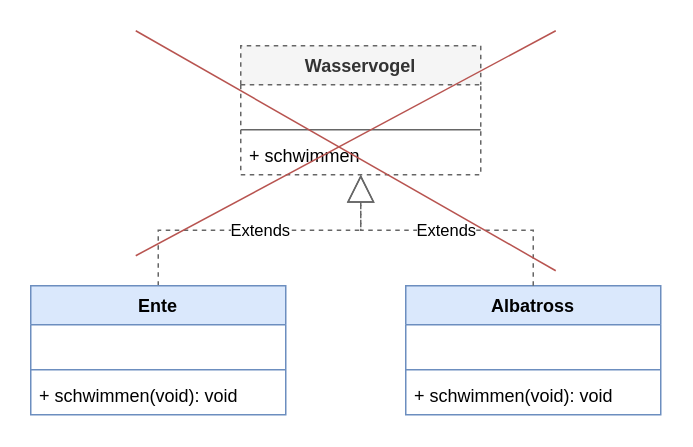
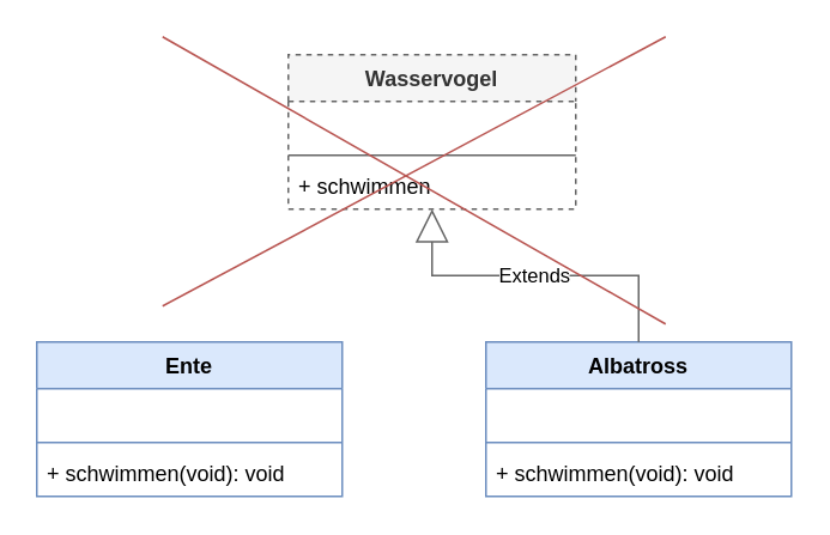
  <mxCell id="0" />
  <mxCell id="1" parent="0" />
- <mxCell id="2" value="Extends" style="endArrow=block;endSize=16;endFill=0;html=1;rounded=0;exitX=0.5;exitY=0;exitDx=0;exitDy=0;edgeStyle=orthogonalEdgeStyle;fillColor=#f5f5f5;strokeColor=#666666;dashed=1;" edge="1" parent="1" source="3" target="11"><mxGeometry x="0.008" width="160" relative="1" as="geometry"><mxPoint x="355" y="156" as="sourcePoint" /><mxPoint x="240" y="170" as="targetPoint" /><mxPoint as="offset" /></mxGeometry></mxCell>
  <mxCell id="3" value="Ente" style="swimlane;fontStyle=1;align=center;verticalAlign=top;childLayout=stackLayout;horizontal=1;startSize=26;horizontalStack=0;resizeParent=1;resizeParentMax=0;resizeLast=0;collapsible=1;marginBottom=0;whiteSpace=wrap;html=1;fillColor=#dae8fc;strokeColor=#6c8ebf;" parent="1" vertex="1"><mxGeometry x="20" y="190" width="170" height="86" as="geometry" /></mxCell>
  <mxCell id="4" value="&amp;nbsp;" style="text;strokeColor=none;fillColor=none;align=left;verticalAlign=top;spacingLeft=4;spacingRight=4;overflow=hidden;rotatable=0;points=[[0,0.5],[1,0.5]];portConstraint=eastwest;whiteSpace=wrap;html=1;" parent="3" vertex="1"><mxGeometry y="26" width="170" height="26" as="geometry" /></mxCell>
  <mxCell id="5" value="" style="line;strokeWidth=1;fillColor=none;align=left;verticalAlign=middle;spacingTop=-1;spacingLeft=3;spacingRight=3;rotatable=0;labelPosition=right;points=[];portConstraint=eastwest;strokeColor=inherit;" parent="3" vertex="1"><mxGeometry y="52" width="170" height="8" as="geometry" /></mxCell>
  <mxCell id="6" value="+ schwimmen(void): void" style="text;strokeColor=none;fillColor=none;align=left;verticalAlign=top;spacingLeft=4;spacingRight=4;overflow=hidden;rotatable=0;points=[[0,0.5],[1,0.5]];portConstraint=eastwest;whiteSpace=wrap;html=1;" parent="3" vertex="1"><mxGeometry y="60" width="170" height="26" as="geometry" /></mxCell>
  <mxCell id="7" value="Albatross" style="swimlane;fontStyle=1;align=center;verticalAlign=top;childLayout=stackLayout;horizontal=1;startSize=26;horizontalStack=0;resizeParent=1;resizeParentMax=0;resizeLast=0;collapsible=1;marginBottom=0;whiteSpace=wrap;html=1;fillColor=#dae8fc;strokeColor=#6c8ebf;" vertex="1" parent="1"><mxGeometry x="270" y="190" width="170" height="86" as="geometry" /></mxCell>
  <mxCell id="8" value="&amp;nbsp;" style="text;strokeColor=none;fillColor=none;align=left;verticalAlign=top;spacingLeft=4;spacingRight=4;overflow=hidden;rotatable=0;points=[[0,0.5],[1,0.5]];portConstraint=eastwest;whiteSpace=wrap;html=1;" vertex="1" parent="7"><mxGeometry y="26" width="170" height="26" as="geometry" /></mxCell>
  <mxCell id="9" value="" style="line;strokeWidth=1;fillColor=none;align=left;verticalAlign=middle;spacingTop=-1;spacingLeft=3;spacingRight=3;rotatable=0;labelPosition=right;points=[];portConstraint=eastwest;strokeColor=inherit;" vertex="1" parent="7"><mxGeometry y="52" width="170" height="8" as="geometry" /></mxCell>
  <mxCell id="10" value="+ schwimmen(void): void" style="text;strokeColor=none;fillColor=none;align=left;verticalAlign=top;spacingLeft=4;spacingRight=4;overflow=hidden;rotatable=0;points=[[0,0.5],[1,0.5]];portConstraint=eastwest;whiteSpace=wrap;html=1;" vertex="1" parent="7"><mxGeometry y="60" width="170" height="26" as="geometry" /></mxCell>
  <mxCell id="11" value="Wasservogel" style="swimlane;fontStyle=1;align=center;verticalAlign=top;childLayout=stackLayout;horizontal=1;startSize=26;horizontalStack=0;resizeParent=1;resizeParentMax=0;resizeLast=0;collapsible=1;marginBottom=0;whiteSpace=wrap;html=1;fillColor=#f5f5f5;strokeColor=#666666;fillStyle=auto;fontColor=#333333;dashed=1;" vertex="1" parent="1"><mxGeometry x="160" y="30" width="160" height="86" as="geometry" /></mxCell>
  <mxCell id="12" value="&amp;nbsp;" style="text;strokeColor=none;fillColor=none;align=left;verticalAlign=top;spacingLeft=4;spacingRight=4;overflow=hidden;rotatable=0;points=[[0,0.5],[1,0.5]];portConstraint=eastwest;whiteSpace=wrap;html=1;" vertex="1" parent="11"><mxGeometry y="26" width="160" height="26" as="geometry" /></mxCell>
  <mxCell id="13" value="" style="line;strokeWidth=1;fillColor=none;align=left;verticalAlign=middle;spacingTop=-1;spacingLeft=3;spacingRight=3;rotatable=0;labelPosition=right;points=[];portConstraint=eastwest;strokeColor=inherit;" vertex="1" parent="11"><mxGeometry y="52" width="160" height="8" as="geometry" /></mxCell>
  <mxCell id="14" value="+ schwimmen" style="text;strokeColor=none;fillColor=none;align=left;verticalAlign=top;spacingLeft=4;spacingRight=4;overflow=hidden;rotatable=0;points=[[0,0.5],[1,0.5]];portConstraint=eastwest;whiteSpace=wrap;html=1;" vertex="1" parent="11"><mxGeometry y="60" width="160" height="26" as="geometry" /></mxCell>
- <mxCell id="15" value="Extends" style="endArrow=block;endSize=16;endFill=0;html=1;rounded=0;edgeStyle=orthogonalEdgeStyle;fillColor=#f5f5f5;strokeColor=#666666;dashed=1;" edge="1" parent="1" source="7" target="11"><mxGeometry x="0.008" width="160" relative="1" as="geometry"><mxPoint x="115" y="200" as="sourcePoint" /><mxPoint x="250" y="126" as="targetPoint" /><mxPoint as="offset" /></mxGeometry></mxCell>
+ <mxCell id="15" value="Extends" style="endArrow=block;endSize=16;endFill=0;html=1;rounded=0;edgeStyle=orthogonalEdgeStyle;fillColor=#f5f5f5;strokeColor=#666666;dashed=0;" edge="1" parent="1" source="7" target="11"><mxGeometry x="0.008" width="160" relative="1" as="geometry"><mxPoint x="115" y="200" as="sourcePoint" /><mxPoint x="250" y="126" as="targetPoint" /><mxPoint as="offset" /></mxGeometry></mxCell>
  <mxCell id="16" value="" style="endArrow=none;html=1;rounded=0;fillColor=#f8cecc;strokeColor=#b85450;" edge="1" parent="1"><mxGeometry width="50" height="50" relative="1" as="geometry"><mxPoint x="90" y="170" as="sourcePoint" /><mxPoint x="370" y="20" as="targetPoint" /></mxGeometry></mxCell>
  <mxCell id="17" value="" style="endArrow=none;html=1;rounded=0;fillColor=#f8cecc;strokeColor=#b85450;" edge="1" parent="1"><mxGeometry width="50" height="50" relative="1" as="geometry"><mxPoint x="370" y="180" as="sourcePoint" /><mxPoint x="90" y="20" as="targetPoint" /></mxGeometry></mxCell>
